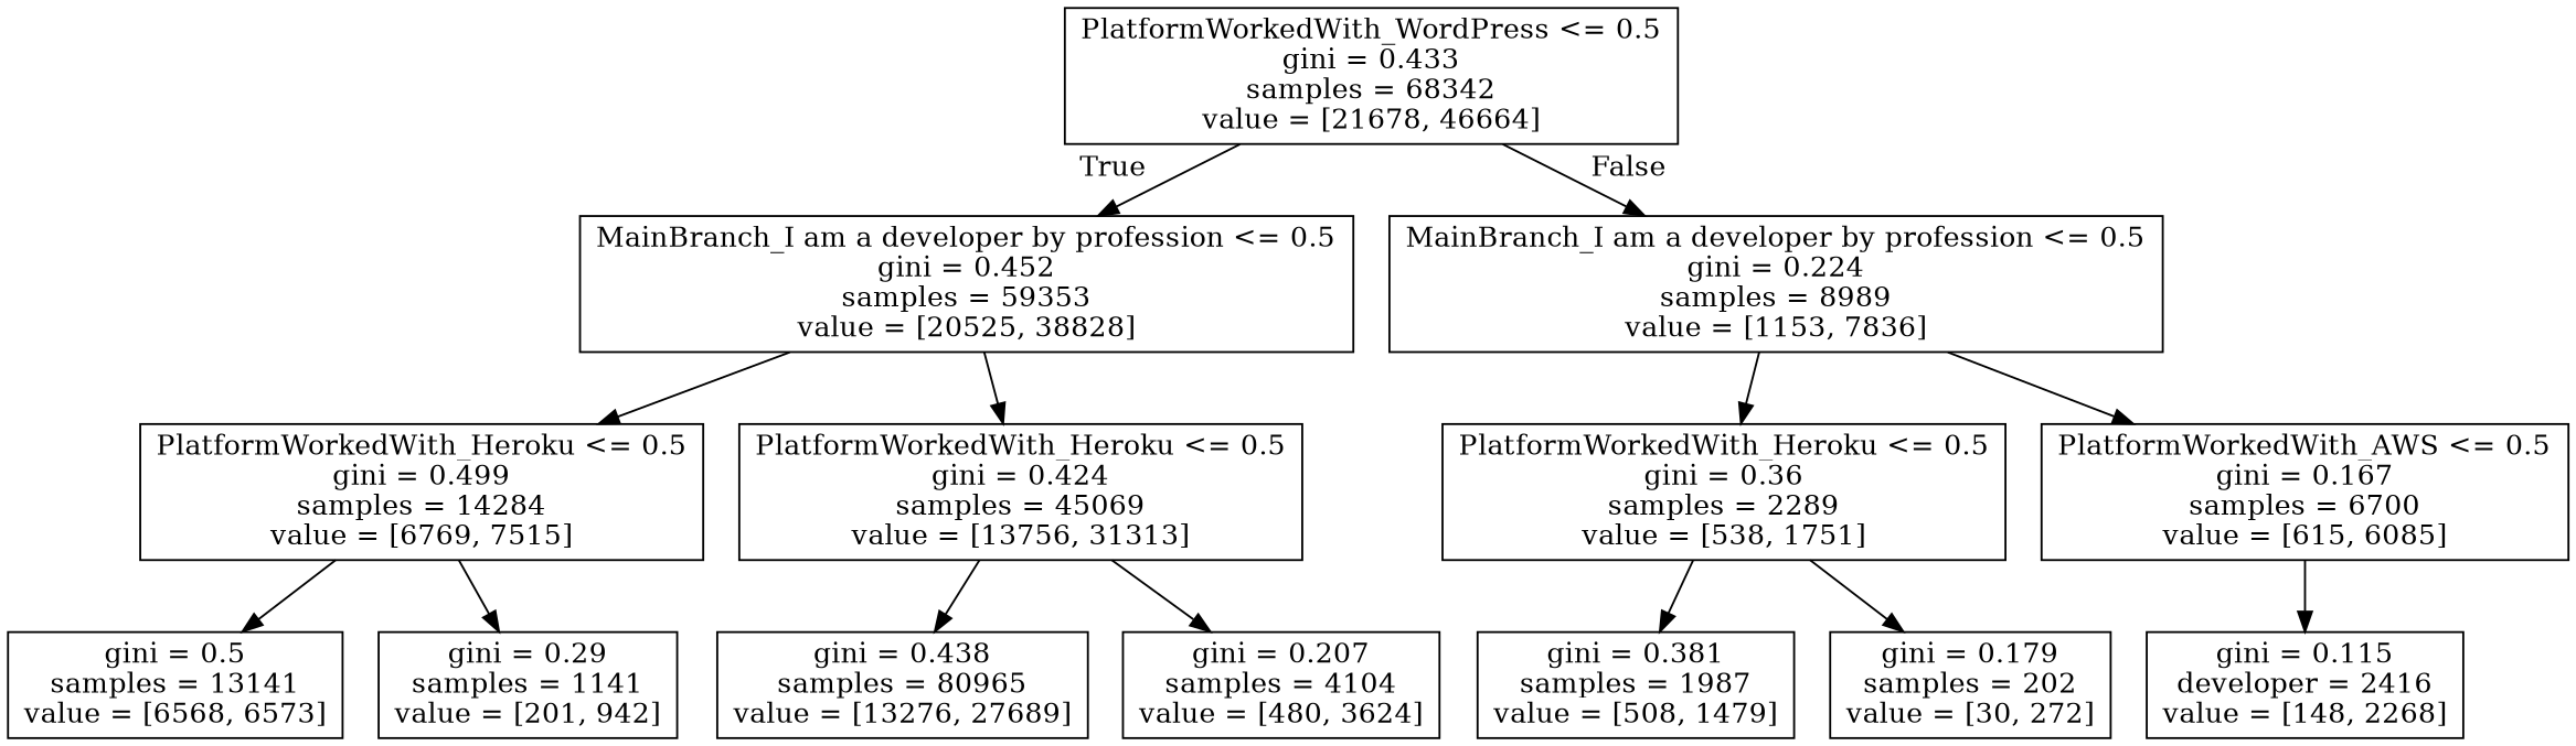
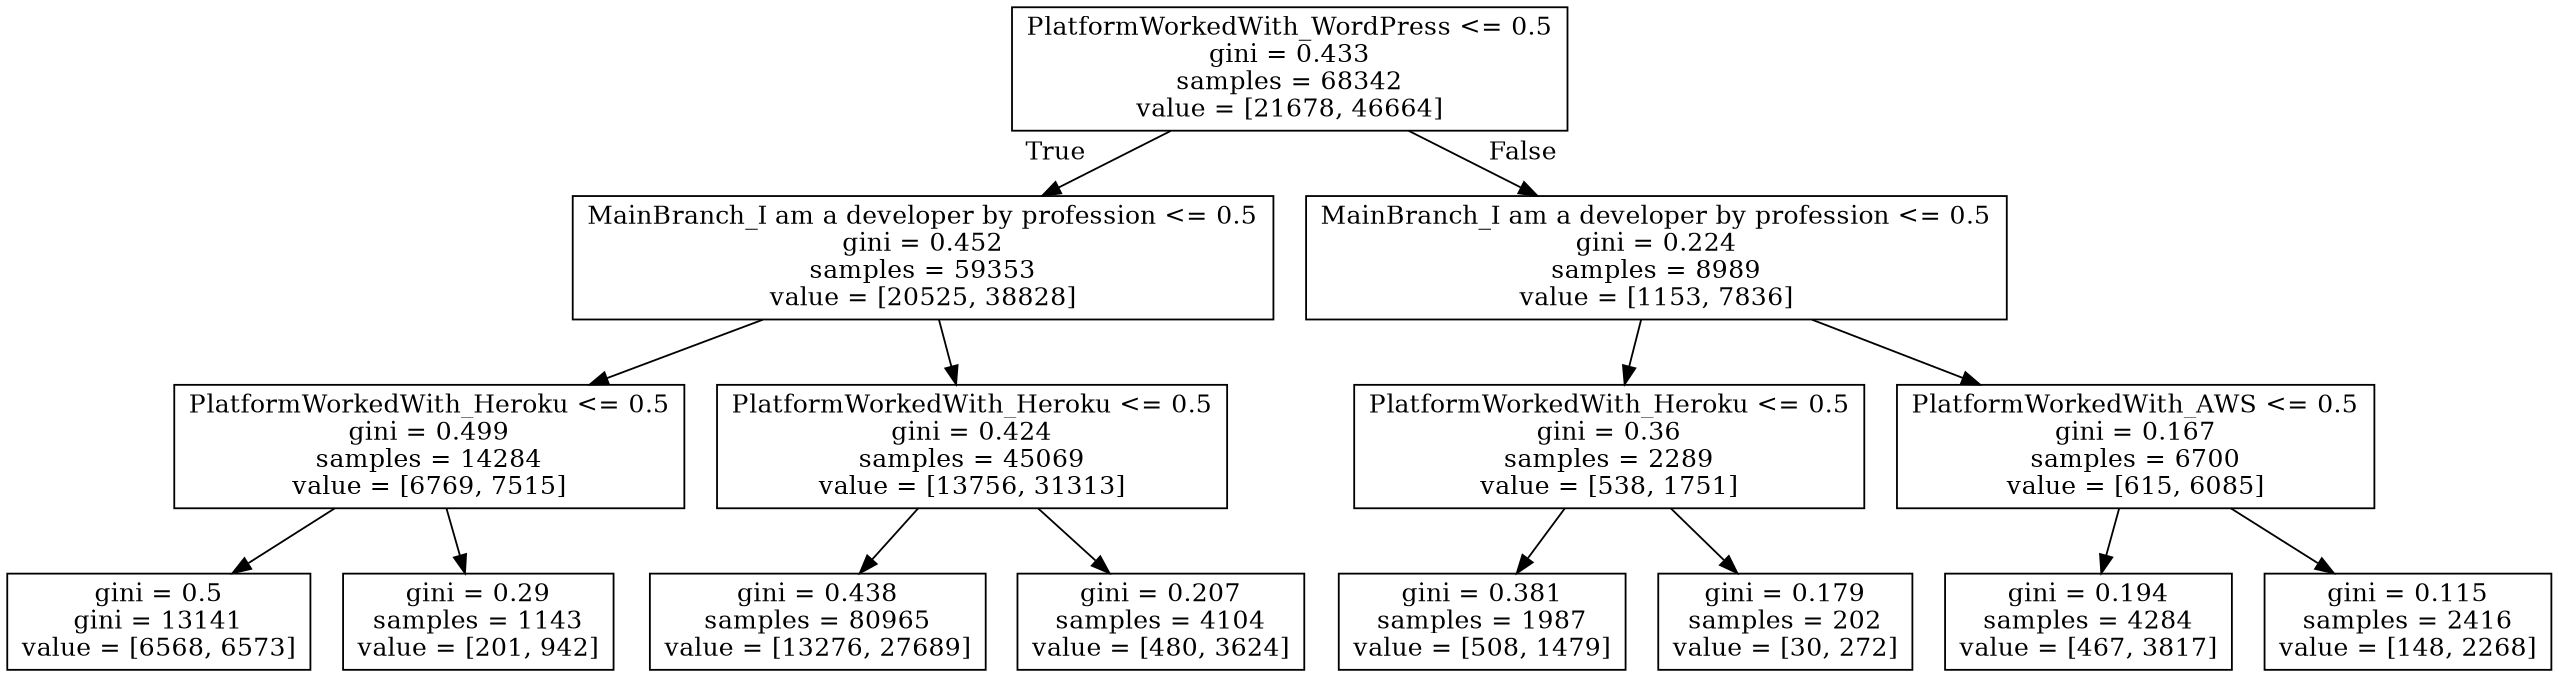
  digraph {
    node [shape=box]
    n1 [label="PlatformWorkedWith_WordPress <= 0.5\ngini = 0.433\nsamples = 68342\nvalue = [21678, 46664]"]
    n2 [label="MainBranch_I am a developer by profession <= 0.5\ngini = 0.452\nsamples = 59353\nvalue = [20525, 38828]"]
    n3 [label="MainBranch_I am a developer by profession <= 0.5\ngini = 0.224\nsamples = 8989\nvalue = [1153, 7836]"]
    n4 [label="PlatformWorkedWith_Heroku <= 0.5\ngini = 0.499\nsamples = 14284\nvalue = [6769, 7515]"]
    n5 [label="PlatformWorkedWith_Heroku <= 0.5\ngini = 0.424\nsamples = 45069\nvalue = [13756, 31313]"]
    n6 [label="PlatformWorkedWith_Heroku <= 0.5\ngini = 0.36\nsamples = 2289\nvalue = [538, 1751]"]
    n7 [label="PlatformWorkedWith_AWS <= 0.5\ngini = 0.167\nsamples = 6700\nvalue = [615, 6085]"]
-   n8 [label="gini = 0.5\nsamples = 13141\nvalue = [6568, 6573]"]
-   n9 [label="gini = 0.29\nsamples = 1141\nvalue = [201, 942]"]
+   n8 [label="gini = 0.5\ngini = 13141\nvalue = [6568, 6573]"]
+   n9 [label="gini = 0.29\nsamples = 1143\nvalue = [201, 942]"]
    n10 [label="gini = 0.438\nsamples = 80965\nvalue = [13276, 27689]"]
    n11 [label="gini = 0.207\nsamples = 4104\nvalue = [480, 3624]"]
    n12 [label="gini = 0.381\nsamples = 1987\nvalue = [508, 1479]"]
    n13 [label="gini = 0.179\nsamples = 202\nvalue = [30, 272]"]
-   n15 [label="gini = 0.115\ndeveloper = 2416\nvalue = [148, 2268]"]
+   n14 [label="gini = 0.194\nsamples = 4284\nvalue = [467, 3817]"]
+   n15 [label="gini = 0.115\nsamples = 2416\nvalue = [148, 2268]"]
    n1 -> n2 [headlabel=True labelangle=45 labeldistance=2.5]
    n1 -> n3 [headlabel=False labelangle=-45 labeldistance=2.5]
    n2 -> n4
    n2 -> n5
    n3 -> n6
    n3 -> n7
    n4 -> n8
    n4 -> n9
    n5 -> n10
    n5 -> n11
    n6 -> n12
    n6 -> n13
+   n7 -> n14
    n7 -> n15
  }
